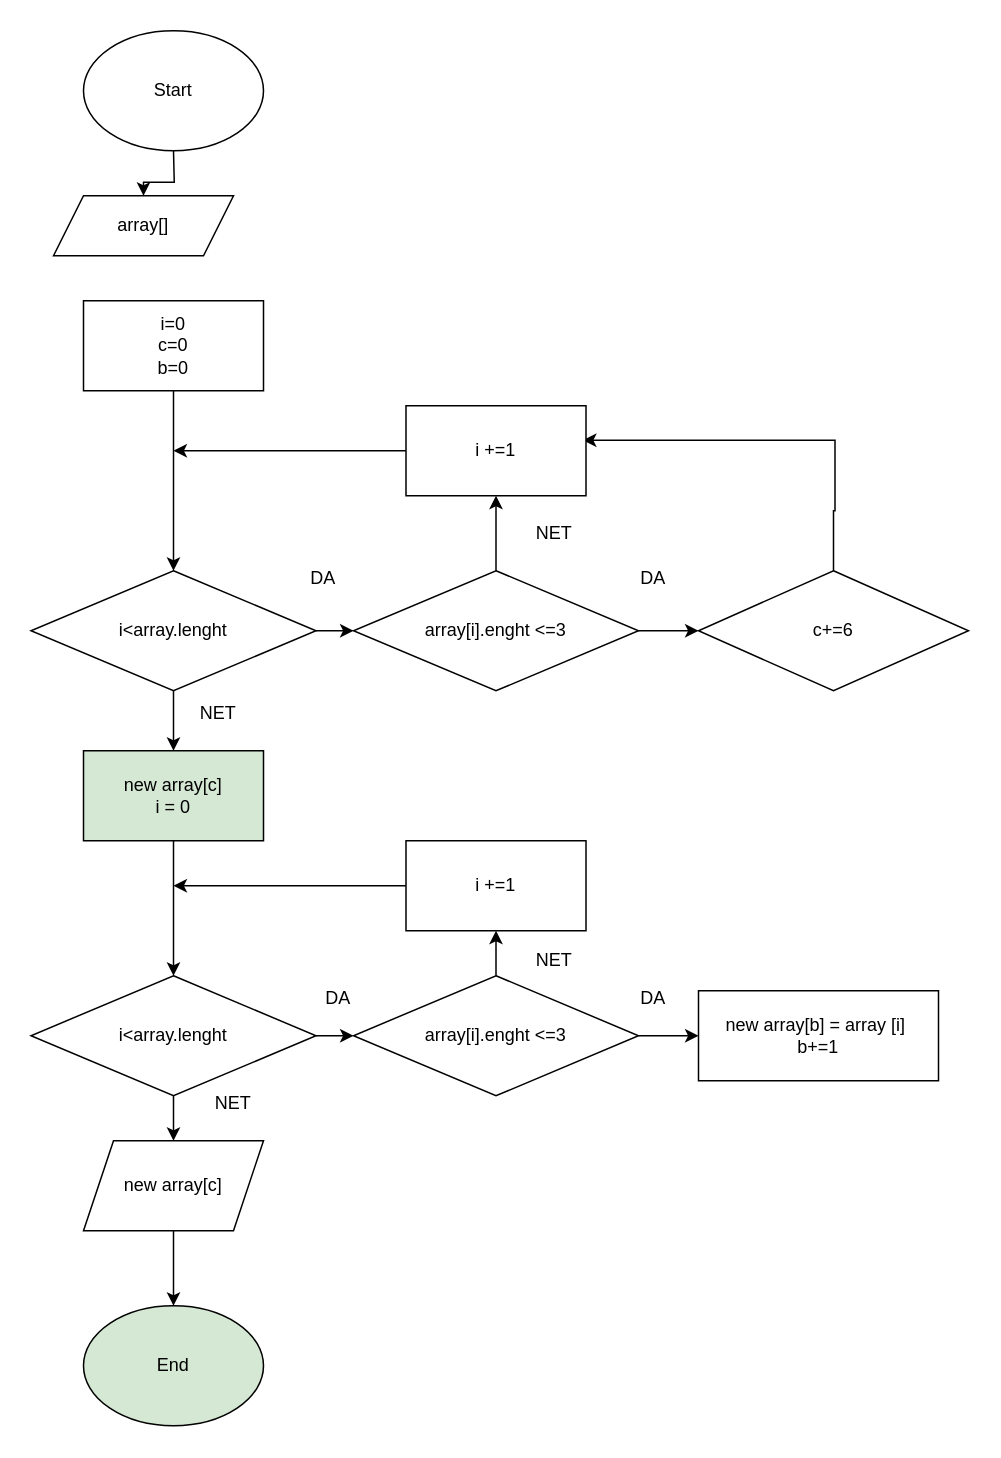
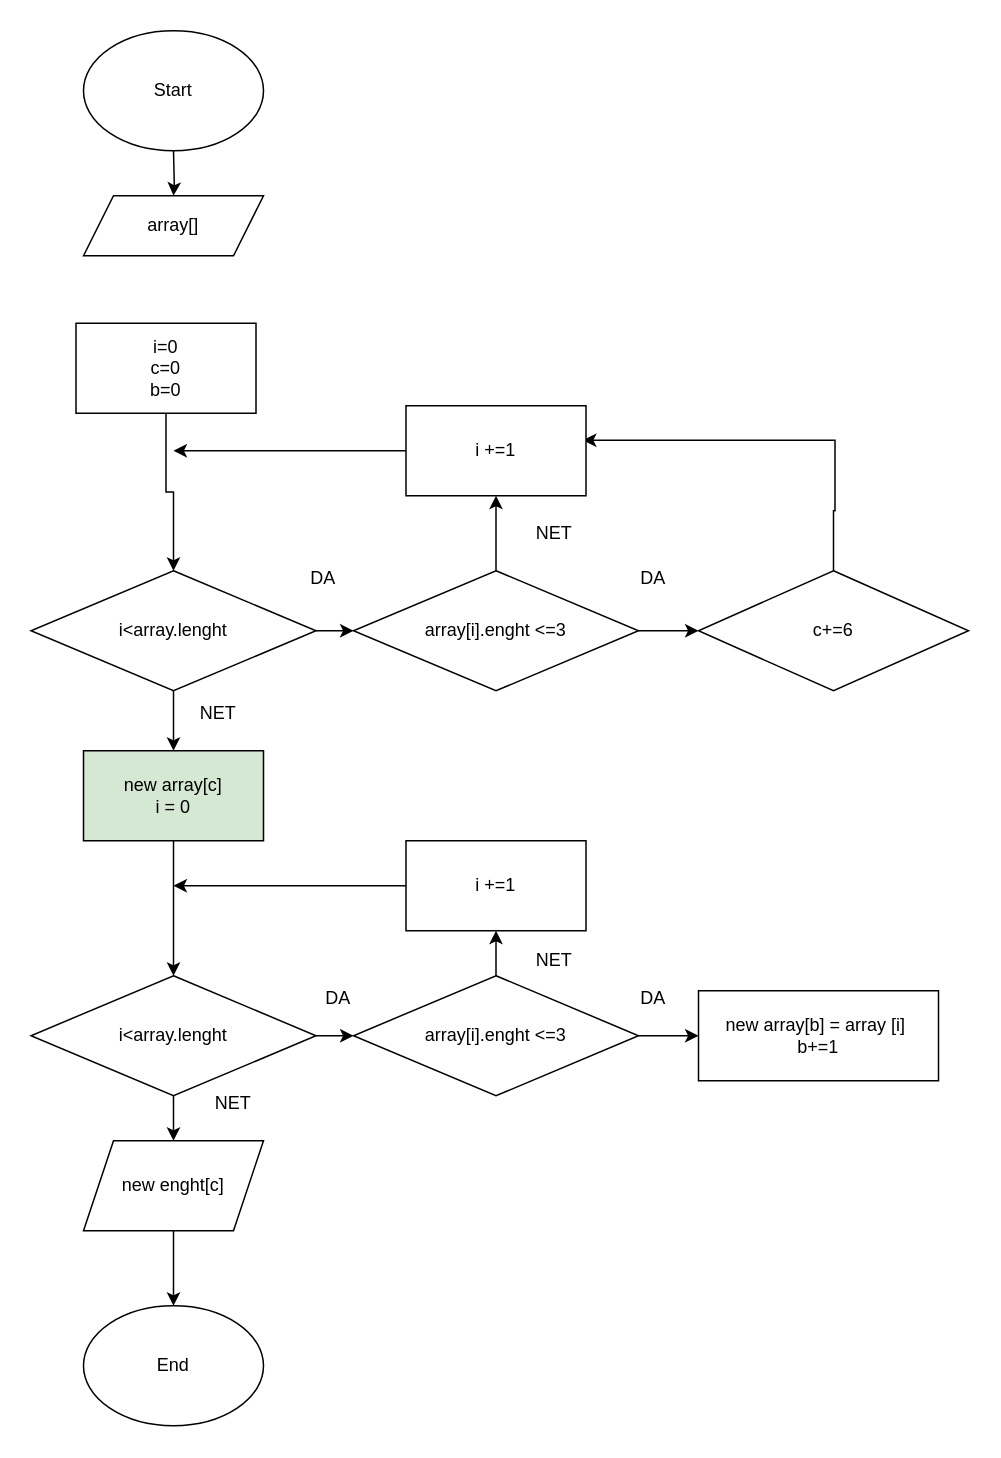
  <mxCell id="0" />
  <mxCell id="1" parent="0" />
  <mxCell id="2" style="edgeStyle=orthogonalEdgeStyle;rounded=0;orthogonalLoop=1;jettySize=auto;html=1;" parent="1" target="3" edge="1"><mxGeometry relative="1" as="geometry"><mxPoint x="355" y="140" as="targetPoint" /><mxPoint x="115" y="100" as="sourcePoint" /></mxGeometry></mxCell>
- <mxCell id="3" value="array[]" style="shape=parallelogram;perimeter=parallelogramPerimeter;whiteSpace=wrap;html=1;fixedSize=1;" parent="1" vertex="1"><mxGeometry x="35" y="130" width="120" height="40" as="geometry" /></mxCell>
+ <mxCell id="3" value="array[]" style="shape=parallelogram;perimeter=parallelogramPerimeter;whiteSpace=wrap;html=1;fixedSize=1;" parent="1" vertex="1"><mxGeometry x="55" y="130" width="120" height="40" as="geometry" /></mxCell>
  <mxCell id="4" style="edgeStyle=orthogonalEdgeStyle;rounded=0;orthogonalLoop=1;jettySize=auto;html=1;" parent="1" source="5" target="8" edge="1"><mxGeometry relative="1" as="geometry"><mxPoint x="355" y="290" as="targetPoint" /></mxGeometry></mxCell>
- <mxCell id="5" value="i=0&lt;br&gt;c=0&lt;br&gt;b=0" style="rounded=0;whiteSpace=wrap;html=1;" parent="1" vertex="1"><mxGeometry x="55" y="200" width="120" height="60" as="geometry" /></mxCell>
+ <mxCell id="5" value="i=0&lt;br&gt;c=0&lt;br&gt;b=0" style="rounded=0;whiteSpace=wrap;html=1;" parent="1" vertex="1"><mxGeometry x="50" y="215" width="120" height="60" as="geometry" /></mxCell>
  <mxCell id="6" style="edgeStyle=orthogonalEdgeStyle;rounded=0;orthogonalLoop=1;jettySize=auto;html=1;entryX=0;entryY=0.5;entryDx=0;entryDy=0;" parent="1" source="8" target="11" edge="1"><mxGeometry relative="1" as="geometry" /></mxCell>
  <mxCell id="7" value="" style="edgeStyle=orthogonalEdgeStyle;rounded=0;orthogonalLoop=1;jettySize=auto;html=1;" parent="1" source="8" target="20" edge="1"><mxGeometry relative="1" as="geometry" /></mxCell>
  <mxCell id="8" value="i&amp;lt;array.lenght" style="rhombus;whiteSpace=wrap;html=1;" parent="1" vertex="1"><mxGeometry x="20" y="380" width="190" height="80" as="geometry" /></mxCell>
  <mxCell id="9" value="" style="edgeStyle=orthogonalEdgeStyle;rounded=0;orthogonalLoop=1;jettySize=auto;html=1;" parent="1" source="11" target="14" edge="1"><mxGeometry relative="1" as="geometry" /></mxCell>
  <mxCell id="10" value="" style="edgeStyle=orthogonalEdgeStyle;rounded=0;orthogonalLoop=1;jettySize=auto;html=1;" parent="1" source="11" target="17" edge="1"><mxGeometry relative="1" as="geometry" /></mxCell>
  <mxCell id="11" value="array[i].enght &amp;lt;=3" style="rhombus;whiteSpace=wrap;html=1;" parent="1" vertex="1"><mxGeometry x="235" y="380" width="190" height="80" as="geometry" /></mxCell>
  <mxCell id="12" value="DA" style="text;html=1;strokeColor=none;fillColor=none;align=center;verticalAlign=middle;whiteSpace=wrap;rounded=0;" parent="1" vertex="1"><mxGeometry x="185" y="370" width="60" height="30" as="geometry" /></mxCell>
  <mxCell id="13" style="edgeStyle=orthogonalEdgeStyle;rounded=0;orthogonalLoop=1;jettySize=auto;html=1;entryX=0.983;entryY=0.383;entryDx=0;entryDy=0;entryPerimeter=0;" parent="1" source="14" target="17" edge="1"><mxGeometry relative="1" as="geometry"><mxPoint x="555" y="300" as="targetPoint" /><Array as="points"><mxPoint x="555" y="340" /><mxPoint x="556" y="340" /><mxPoint x="556" y="293" /></Array></mxGeometry></mxCell>
  <mxCell id="14" value="c+=6" style="rhombus;whiteSpace=wrap;html=1;" parent="1" vertex="1"><mxGeometry x="465" y="380" width="180" height="80" as="geometry" /></mxCell>
  <mxCell id="15" value="DA" style="text;html=1;strokeColor=none;fillColor=none;align=center;verticalAlign=middle;whiteSpace=wrap;rounded=0;" parent="1" vertex="1"><mxGeometry x="405" y="370" width="60" height="30" as="geometry" /></mxCell>
  <mxCell id="16" style="edgeStyle=orthogonalEdgeStyle;rounded=0;orthogonalLoop=1;jettySize=auto;html=1;" parent="1" source="17" edge="1"><mxGeometry relative="1" as="geometry"><mxPoint x="115" y="300" as="targetPoint" /></mxGeometry></mxCell>
  <mxCell id="17" value="i +=1" style="rounded=0;whiteSpace=wrap;html=1;" parent="1" vertex="1"><mxGeometry x="270" y="270" width="120" height="60" as="geometry" /></mxCell>
  <mxCell id="18" value="NET" style="text;html=1;strokeColor=none;fillColor=none;align=center;verticalAlign=middle;whiteSpace=wrap;rounded=0;" parent="1" vertex="1"><mxGeometry x="339" y="340" width="60" height="30" as="geometry" /></mxCell>
  <mxCell id="19" value="" style="edgeStyle=orthogonalEdgeStyle;rounded=0;orthogonalLoop=1;jettySize=auto;html=1;" parent="1" source="20" target="24" edge="1"><mxGeometry relative="1" as="geometry" /></mxCell>
  <mxCell id="20" value="new array[c]&lt;br&gt;i = 0" style="rounded=0;whiteSpace=wrap;html=1;fillColor=#d5e8d4;" parent="1" vertex="1"><mxGeometry x="55" y="500" width="120" height="60" as="geometry" /></mxCell>
  <mxCell id="21" value="NET" style="text;html=1;strokeColor=none;fillColor=none;align=center;verticalAlign=middle;whiteSpace=wrap;rounded=0;" parent="1" vertex="1"><mxGeometry x="115" y="460" width="60" height="30" as="geometry" /></mxCell>
  <mxCell id="22" value="" style="edgeStyle=orthogonalEdgeStyle;rounded=0;orthogonalLoop=1;jettySize=auto;html=1;" parent="1" source="24" target="26" edge="1"><mxGeometry relative="1" as="geometry" /></mxCell>
  <mxCell id="23" value="" style="edgeStyle=orthogonalEdgeStyle;rounded=0;orthogonalLoop=1;jettySize=auto;html=1;" parent="1" source="24" target="30" edge="1"><mxGeometry relative="1" as="geometry" /></mxCell>
  <mxCell id="24" value="i&amp;lt;array.lenght" style="rhombus;whiteSpace=wrap;html=1;" parent="1" vertex="1"><mxGeometry x="20" y="650" width="190" height="80" as="geometry" /></mxCell>
  <mxCell id="25" value="" style="edgeStyle=orthogonalEdgeStyle;rounded=0;orthogonalLoop=1;jettySize=auto;html=1;" parent="1" source="26" edge="1"><mxGeometry relative="1" as="geometry"><mxPoint x="115" y="870" as="targetPoint" /></mxGeometry></mxCell>
- <mxCell id="26" value="new array[c]&lt;br&gt;" style="shape=parallelogram;perimeter=parallelogramPerimeter;whiteSpace=wrap;html=1;fixedSize=1;" parent="1" vertex="1"><mxGeometry x="55" y="760" width="120" height="60" as="geometry" /></mxCell>
+ <mxCell id="26" value="new enght[c]&lt;br&gt;" style="shape=parallelogram;perimeter=parallelogramPerimeter;whiteSpace=wrap;html=1;fixedSize=1;" parent="1" vertex="1"><mxGeometry x="55" y="760" width="120" height="60" as="geometry" /></mxCell>
  <mxCell id="27" value="NET" style="text;html=1;strokeColor=none;fillColor=none;align=center;verticalAlign=middle;whiteSpace=wrap;rounded=0;" parent="1" vertex="1"><mxGeometry x="125" y="720" width="60" height="30" as="geometry" /></mxCell>
  <mxCell id="28" value="" style="edgeStyle=orthogonalEdgeStyle;rounded=0;orthogonalLoop=1;jettySize=auto;html=1;" parent="1" source="30" edge="1"><mxGeometry relative="1" as="geometry"><mxPoint x="465" y="690" as="targetPoint" /></mxGeometry></mxCell>
  <mxCell id="29" style="edgeStyle=orthogonalEdgeStyle;rounded=0;orthogonalLoop=1;jettySize=auto;html=1;" parent="1" source="30" target="33" edge="1"><mxGeometry relative="1" as="geometry"><mxPoint x="330" y="610" as="targetPoint" /></mxGeometry></mxCell>
  <mxCell id="30" value="array[i].enght &amp;lt;=3" style="rhombus;whiteSpace=wrap;html=1;" parent="1" vertex="1"><mxGeometry x="235" y="650" width="190" height="80" as="geometry" /></mxCell>
  <mxCell id="31" value="new array[b] = array [i]&amp;nbsp;&lt;br&gt;b+=1" style="rounded=0;whiteSpace=wrap;html=1;" parent="1" vertex="1"><mxGeometry x="465" y="660" width="160" height="60" as="geometry" /></mxCell>
  <mxCell id="32" style="edgeStyle=orthogonalEdgeStyle;rounded=0;orthogonalLoop=1;jettySize=auto;html=1;" parent="1" source="33" edge="1"><mxGeometry relative="1" as="geometry"><mxPoint x="115" y="590" as="targetPoint" /></mxGeometry></mxCell>
  <mxCell id="33" value="i +=1" style="rounded=0;whiteSpace=wrap;html=1;" parent="1" vertex="1"><mxGeometry x="270" y="560" width="120" height="60" as="geometry" /></mxCell>
  <mxCell id="34" value="DA" style="text;html=1;strokeColor=none;fillColor=none;align=center;verticalAlign=middle;whiteSpace=wrap;rounded=0;" parent="1" vertex="1"><mxGeometry x="195" y="650" width="60" height="30" as="geometry" /></mxCell>
  <mxCell id="35" value="DA" style="text;html=1;strokeColor=none;fillColor=none;align=center;verticalAlign=middle;whiteSpace=wrap;rounded=0;" parent="1" vertex="1"><mxGeometry x="405" y="650" width="60" height="30" as="geometry" /></mxCell>
  <mxCell id="36" value="NET" style="text;html=1;strokeColor=none;fillColor=none;align=center;verticalAlign=middle;whiteSpace=wrap;rounded=0;" parent="1" vertex="1"><mxGeometry x="339" y="625" width="60" height="30" as="geometry" /></mxCell>
  <mxCell id="37" value="Start" style="ellipse;whiteSpace=wrap;html=1;" vertex="1" parent="1"><mxGeometry x="55" y="20" width="120" height="80" as="geometry" /></mxCell>
- <mxCell id="38" value="End" style="ellipse;whiteSpace=wrap;html=1;fillColor=#d5e8d4;" vertex="1" parent="1"><mxGeometry x="55" y="870" width="120" height="80" as="geometry" /></mxCell>
+ <mxCell id="38" value="End" style="ellipse;whiteSpace=wrap;html=1;" vertex="1" parent="1"><mxGeometry x="55" y="870" width="120" height="80" as="geometry" /></mxCell>
